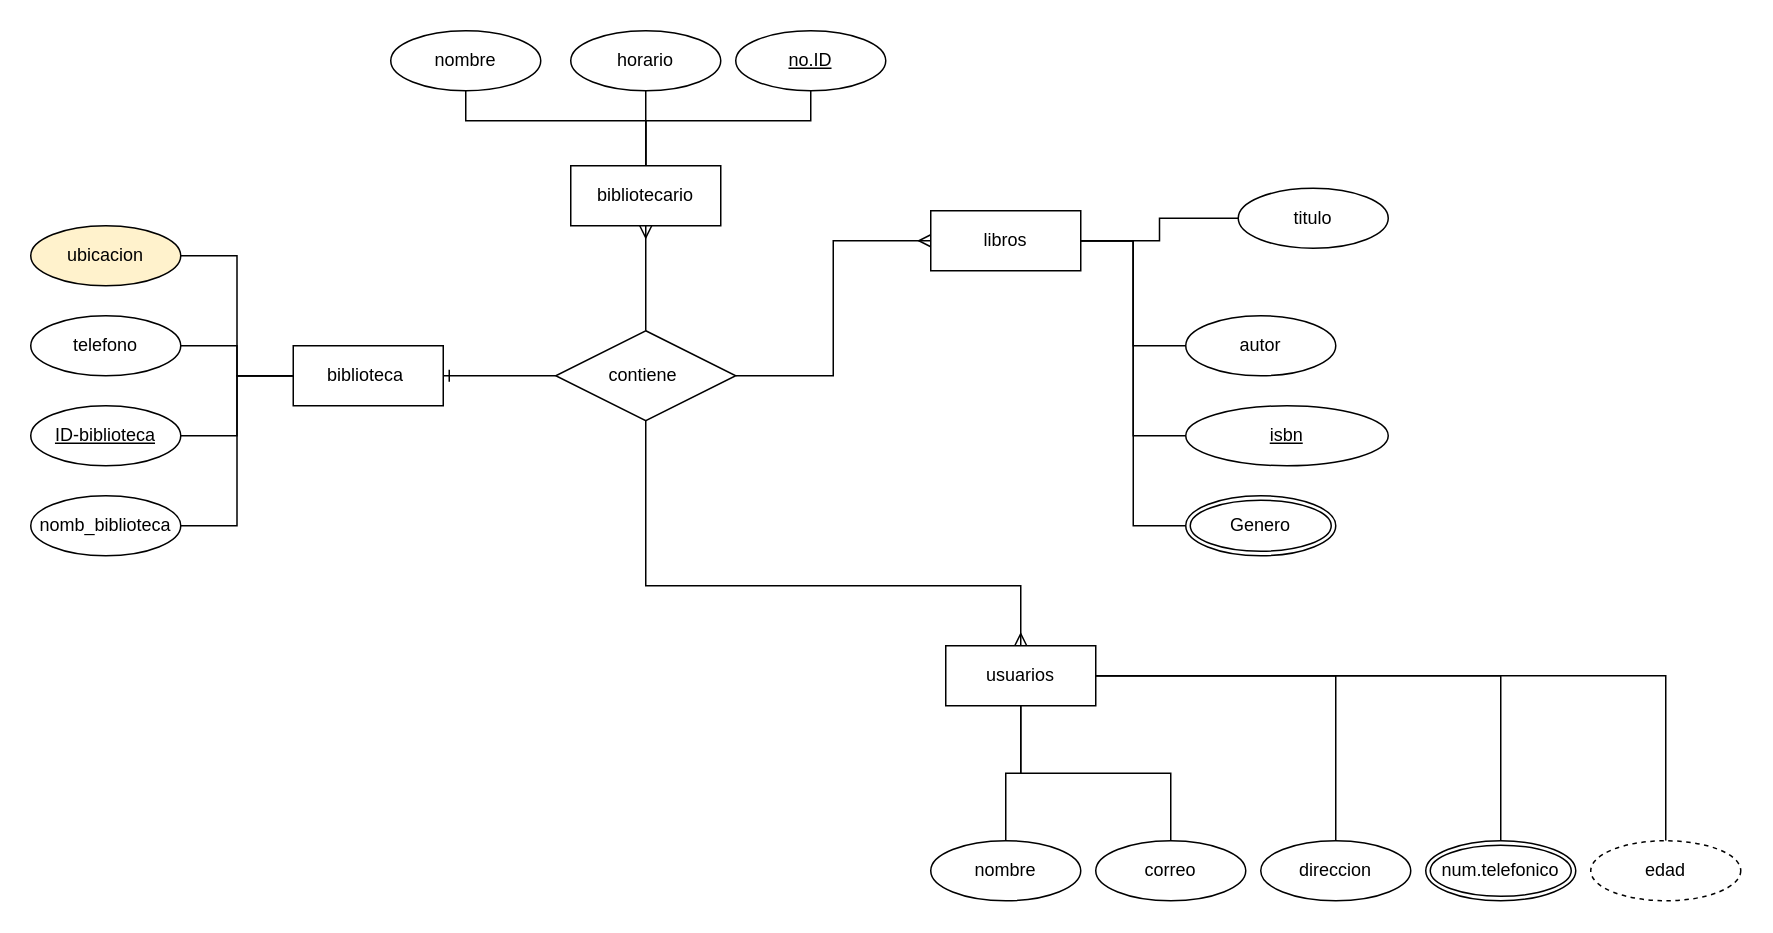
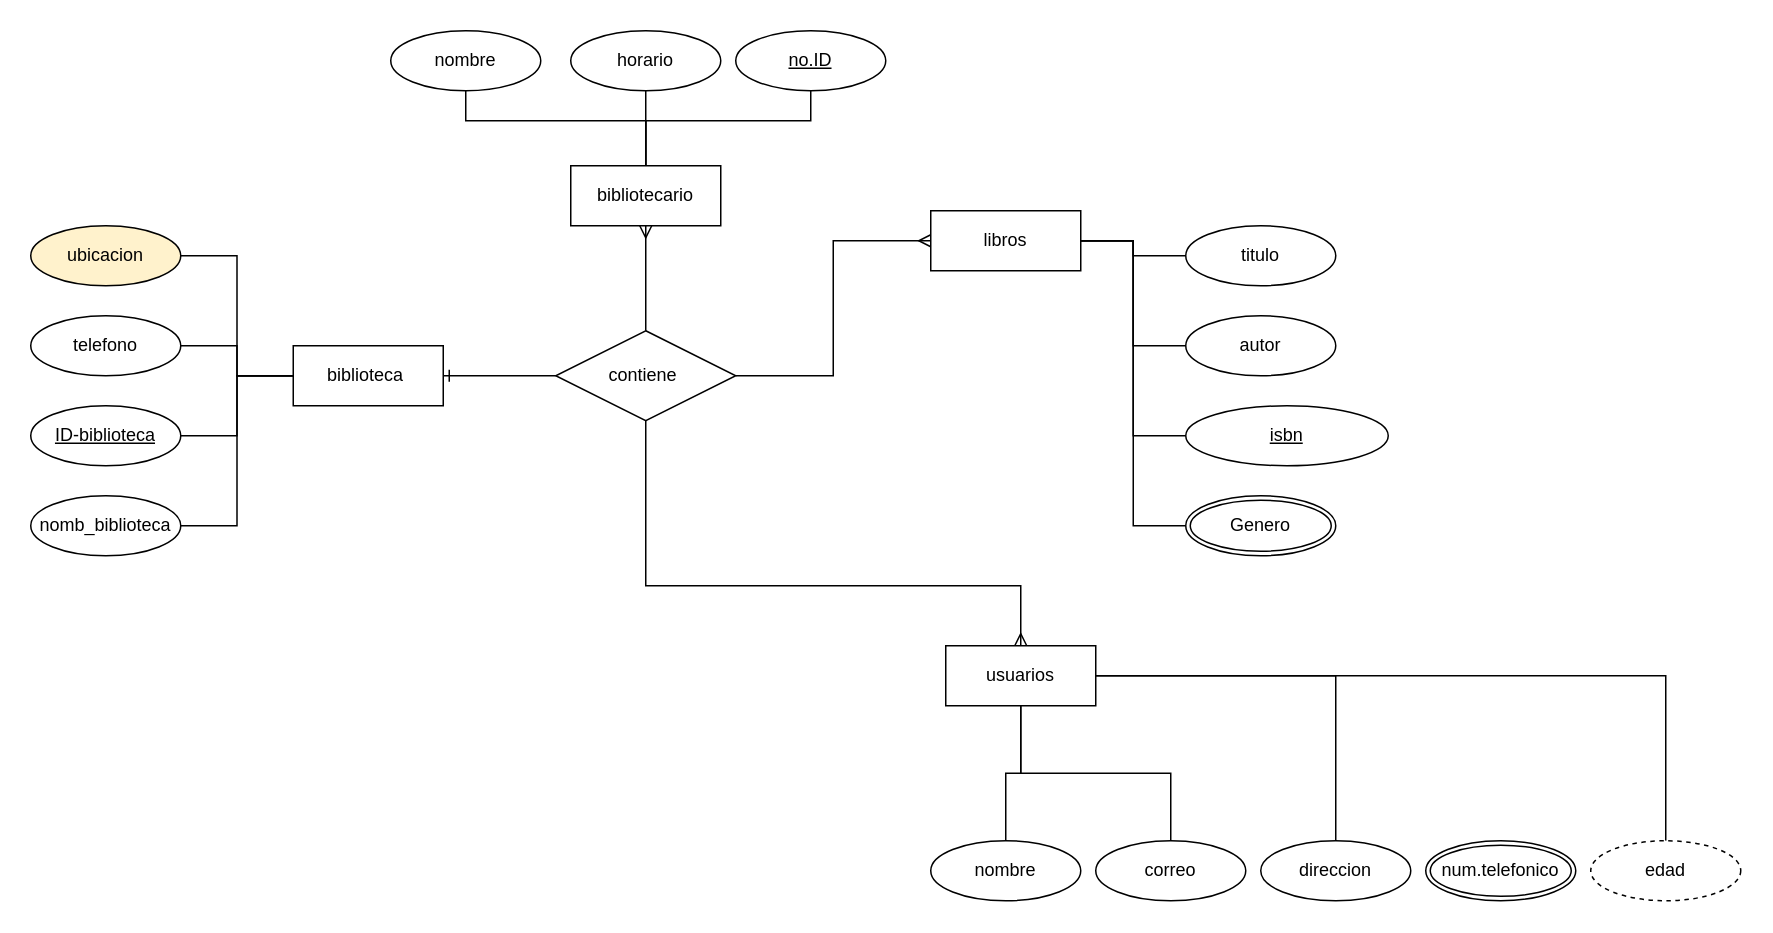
  <mxCell id="0" />
  <mxCell id="1" parent="0" />
  <mxCell id="2" style="edgeStyle=orthogonalEdgeStyle;rounded=0;orthogonalLoop=1;jettySize=auto;html=1;entryX=1;entryY=0.5;entryDx=0;entryDy=0;endArrow=none;endFill=0;" parent="1" source="6" target="7" edge="1"><mxGeometry relative="1" as="geometry" /></mxCell>
  <mxCell id="3" style="edgeStyle=orthogonalEdgeStyle;rounded=0;orthogonalLoop=1;jettySize=auto;html=1;entryX=1;entryY=0.5;entryDx=0;entryDy=0;endArrow=none;endFill=0;" parent="1" source="6" target="8" edge="1"><mxGeometry relative="1" as="geometry" /></mxCell>
  <mxCell id="4" style="edgeStyle=orthogonalEdgeStyle;rounded=0;orthogonalLoop=1;jettySize=auto;html=1;entryX=1;entryY=0.5;entryDx=0;entryDy=0;endArrow=none;endFill=0;" parent="1" source="6" target="9" edge="1"><mxGeometry relative="1" as="geometry" /></mxCell>
  <mxCell id="5" style="edgeStyle=orthogonalEdgeStyle;rounded=0;orthogonalLoop=1;jettySize=auto;html=1;entryX=1;entryY=0.5;entryDx=0;entryDy=0;endArrow=none;endFill=0;" parent="1" source="6" target="10" edge="1"><mxGeometry relative="1" as="geometry" /></mxCell>
  <mxCell id="6" value="biblioteca&amp;nbsp;" style="whiteSpace=wrap;html=1;align=center;" parent="1" vertex="1"><mxGeometry x="195" y="230" width="100" height="40" as="geometry" /></mxCell>
  <mxCell id="7" value="ubicacion" style="ellipse;whiteSpace=wrap;html=1;align=center;fillColor=#fff2cc;" parent="1" vertex="1"><mxGeometry x="20" y="150" width="100" height="40" as="geometry" /></mxCell>
  <mxCell id="8" value="telefono" style="ellipse;whiteSpace=wrap;html=1;align=center;" parent="1" vertex="1"><mxGeometry x="20" y="210" width="100" height="40" as="geometry" /></mxCell>
  <mxCell id="9" value="ID-biblioteca" style="ellipse;whiteSpace=wrap;html=1;align=center;fontStyle=4;" parent="1" vertex="1"><mxGeometry x="20" y="270" width="100" height="40" as="geometry" /></mxCell>
  <mxCell id="10" value="nomb_biblioteca" style="ellipse;whiteSpace=wrap;html=1;align=center;" parent="1" vertex="1"><mxGeometry x="20" y="330" width="100" height="40" as="geometry" /></mxCell>
  <mxCell id="11" style="edgeStyle=orthogonalEdgeStyle;rounded=0;orthogonalLoop=1;jettySize=auto;html=1;entryX=1;entryY=0.5;entryDx=0;entryDy=0;endArrow=ERone;endFill=0;" parent="1" source="15" target="6" edge="1"><mxGeometry relative="1" as="geometry" /></mxCell>
  <mxCell id="12" style="edgeStyle=orthogonalEdgeStyle;rounded=0;orthogonalLoop=1;jettySize=auto;html=1;entryX=0.5;entryY=0;entryDx=0;entryDy=0;endArrow=ERmany;endFill=0;" parent="1" source="15" target="27" edge="1"><mxGeometry relative="1" as="geometry"><Array as="points"><mxPoint x="430" y="390" /><mxPoint x="680" y="390" /></Array></mxGeometry></mxCell>
  <mxCell id="13" style="edgeStyle=orthogonalEdgeStyle;rounded=0;orthogonalLoop=1;jettySize=auto;html=1;endArrow=ERmany;endFill=0;" parent="1" source="15" target="16" edge="1"><mxGeometry relative="1" as="geometry" /></mxCell>
  <mxCell id="14" style="edgeStyle=orthogonalEdgeStyle;rounded=0;orthogonalLoop=1;jettySize=auto;html=1;entryX=0;entryY=0.5;entryDx=0;entryDy=0;endArrow=ERmany;endFill=0;" parent="1" source="15" target="21" edge="1"><mxGeometry relative="1" as="geometry" /></mxCell>
  <mxCell id="15" value="contiene&amp;nbsp;" style="shape=rhombus;perimeter=rhombusPerimeter;whiteSpace=wrap;html=1;align=center;" parent="1" vertex="1"><mxGeometry x="370" y="220" width="120" height="60" as="geometry" /></mxCell>
  <mxCell id="16" value="bibliotecario" style="whiteSpace=wrap;html=1;align=center;" parent="1" vertex="1"><mxGeometry x="380" y="110" width="100" height="40" as="geometry" /></mxCell>
  <mxCell id="17" style="edgeStyle=orthogonalEdgeStyle;rounded=0;orthogonalLoop=1;jettySize=auto;html=1;entryX=0;entryY=0.5;entryDx=0;entryDy=0;endArrow=none;endFill=0;" parent="1" source="21" target="28" edge="1"><mxGeometry relative="1" as="geometry" /></mxCell>
  <mxCell id="18" style="edgeStyle=orthogonalEdgeStyle;rounded=0;orthogonalLoop=1;jettySize=auto;html=1;entryX=0;entryY=0.5;entryDx=0;entryDy=0;endArrow=none;endFill=0;" parent="1" source="21" target="29" edge="1"><mxGeometry relative="1" as="geometry" /></mxCell>
  <mxCell id="19" style="edgeStyle=orthogonalEdgeStyle;rounded=0;orthogonalLoop=1;jettySize=auto;html=1;entryX=0;entryY=0.5;entryDx=0;entryDy=0;endArrow=none;endFill=0;" parent="1" source="21" target="30" edge="1"><mxGeometry relative="1" as="geometry" /></mxCell>
  <mxCell id="20" style="edgeStyle=orthogonalEdgeStyle;rounded=0;orthogonalLoop=1;jettySize=auto;html=1;entryX=0;entryY=0.5;entryDx=0;entryDy=0;endArrow=none;endFill=0;" parent="1" source="21" target="31" edge="1"><mxGeometry relative="1" as="geometry" /></mxCell>
  <mxCell id="21" value="libros" style="whiteSpace=wrap;html=1;align=center;" parent="1" vertex="1"><mxGeometry x="620" y="140" width="100" height="40" as="geometry" /></mxCell>
  <mxCell id="22" style="edgeStyle=orthogonalEdgeStyle;rounded=0;orthogonalLoop=1;jettySize=auto;html=1;entryX=0.5;entryY=0;entryDx=0;entryDy=0;endArrow=none;endFill=0;" parent="1" source="27" target="34" edge="1"><mxGeometry relative="1" as="geometry" /></mxCell>
  <mxCell id="23" style="edgeStyle=orthogonalEdgeStyle;rounded=0;orthogonalLoop=1;jettySize=auto;html=1;entryX=0.5;entryY=0;entryDx=0;entryDy=0;endArrow=none;endFill=0;" parent="1" source="27" target="32" edge="1"><mxGeometry relative="1" as="geometry" /></mxCell>
  <mxCell id="24" style="edgeStyle=orthogonalEdgeStyle;rounded=0;orthogonalLoop=1;jettySize=auto;html=1;entryX=0.5;entryY=0;entryDx=0;entryDy=0;endArrow=none;endFill=0;" parent="1" source="27" target="33" edge="1"><mxGeometry relative="1" as="geometry" /></mxCell>
- <mxCell id="25" style="edgeStyle=orthogonalEdgeStyle;rounded=0;orthogonalLoop=1;jettySize=auto;html=1;entryX=0.5;entryY=0;entryDx=0;entryDy=0;endArrow=none;endFill=0;" parent="1" source="27" target="35" edge="1"><mxGeometry relative="1" as="geometry" /></mxCell>
  <mxCell id="26" style="edgeStyle=orthogonalEdgeStyle;rounded=0;orthogonalLoop=1;jettySize=auto;html=1;endArrow=none;endFill=0;" parent="1" source="27" target="36" edge="1"><mxGeometry relative="1" as="geometry" /></mxCell>
  <mxCell id="27" value="usuarios" style="whiteSpace=wrap;html=1;align=center;" parent="1" vertex="1"><mxGeometry x="630" y="430" width="100" height="40" as="geometry" /></mxCell>
- <mxCell id="28" value="titulo" style="ellipse;whiteSpace=wrap;html=1;align=center;" parent="1" vertex="1"><mxGeometry x="825" y="125" width="100" height="40" as="geometry" /></mxCell>
+ <mxCell id="28" value="titulo" style="ellipse;whiteSpace=wrap;html=1;align=center;" parent="1" vertex="1"><mxGeometry x="790" y="150" width="100" height="40" as="geometry" /></mxCell>
  <mxCell id="29" value="autor" style="ellipse;whiteSpace=wrap;html=1;align=center;" parent="1" vertex="1"><mxGeometry x="790" y="210" width="100" height="40" as="geometry" /></mxCell>
  <mxCell id="30" value="isbn" style="ellipse;whiteSpace=wrap;html=1;align=center;fontStyle=4;" parent="1" vertex="1"><mxGeometry x="790" y="270" width="135" height="40" as="geometry" /></mxCell>
  <mxCell id="31" value="Genero" style="ellipse;shape=doubleEllipse;margin=3;whiteSpace=wrap;html=1;align=center;" parent="1" vertex="1"><mxGeometry x="790" y="330" width="100" height="40" as="geometry" /></mxCell>
  <mxCell id="32" value="nombre" style="ellipse;whiteSpace=wrap;html=1;align=center;" parent="1" vertex="1"><mxGeometry x="620" y="560" width="100" height="40" as="geometry" /></mxCell>
  <mxCell id="33" value="correo" style="ellipse;whiteSpace=wrap;html=1;align=center;" parent="1" vertex="1"><mxGeometry x="730" y="560" width="100" height="40" as="geometry" /></mxCell>
  <mxCell id="34" value="direccion" style="ellipse;whiteSpace=wrap;html=1;align=center;" parent="1" vertex="1"><mxGeometry x="840" y="560" width="100" height="40" as="geometry" /></mxCell>
  <mxCell id="35" value="num.telefonico" style="ellipse;shape=doubleEllipse;margin=3;whiteSpace=wrap;html=1;align=center;" parent="1" vertex="1"><mxGeometry x="950" y="560" width="100" height="40" as="geometry" /></mxCell>
  <mxCell id="36" value="edad" style="ellipse;whiteSpace=wrap;html=1;align=center;dashed=1;" parent="1" vertex="1"><mxGeometry x="1060" y="560" width="100" height="40" as="geometry" /></mxCell>
  <mxCell id="37" style="edgeStyle=orthogonalEdgeStyle;rounded=0;orthogonalLoop=1;jettySize=auto;html=1;entryX=0.5;entryY=0;entryDx=0;entryDy=0;endArrow=none;endFill=0;" parent="1" source="38" target="16" edge="1"><mxGeometry relative="1" as="geometry"><Array as="points"><mxPoint x="310" y="80" /><mxPoint x="430" y="80" /></Array></mxGeometry></mxCell>
  <mxCell id="38" value="nombre" style="ellipse;whiteSpace=wrap;html=1;align=center;" parent="1" vertex="1"><mxGeometry x="260" y="20" width="100" height="40" as="geometry" /></mxCell>
  <mxCell id="39" style="edgeStyle=orthogonalEdgeStyle;rounded=0;orthogonalLoop=1;jettySize=auto;html=1;endArrow=none;endFill=0;" parent="1" source="40" target="16" edge="1"><mxGeometry relative="1" as="geometry"><Array as="points"><mxPoint x="540" y="80" /><mxPoint x="430" y="80" /></Array></mxGeometry></mxCell>
  <mxCell id="40" value="no.ID" style="ellipse;whiteSpace=wrap;html=1;align=center;fontStyle=4;" parent="1" vertex="1"><mxGeometry x="490" y="20" width="100" height="40" as="geometry" /></mxCell>
  <mxCell id="41" style="edgeStyle=orthogonalEdgeStyle;rounded=0;orthogonalLoop=1;jettySize=auto;html=1;entryX=0.5;entryY=0;entryDx=0;entryDy=0;endArrow=none;endFill=0;" parent="1" source="42" target="16" edge="1"><mxGeometry relative="1" as="geometry" /></mxCell>
  <mxCell id="42" value="horario" style="ellipse;whiteSpace=wrap;html=1;align=center;" parent="1" vertex="1"><mxGeometry x="380" y="20" width="100" height="40" as="geometry" /></mxCell>
